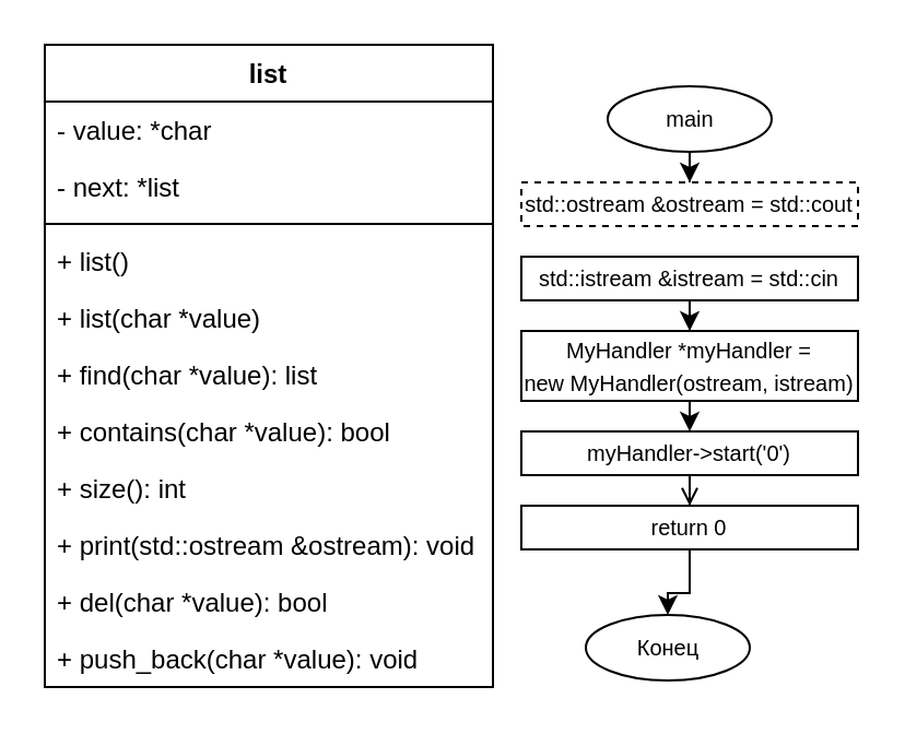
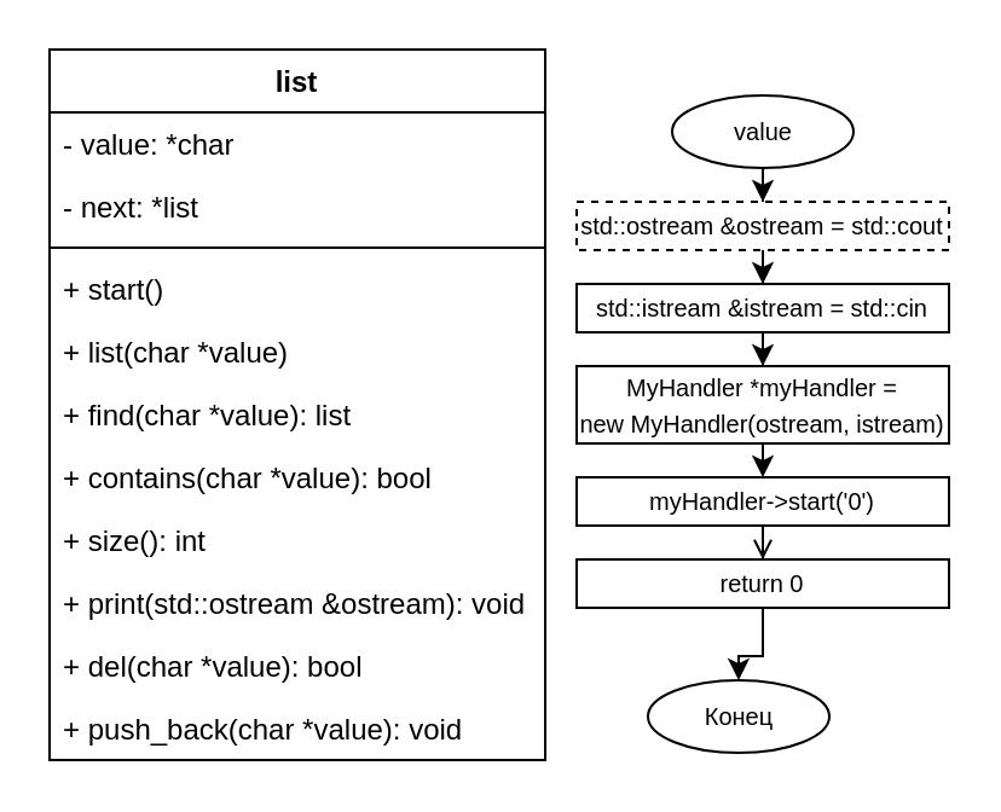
  <mxCell id="0" />
  <mxCell id="1" parent="0" />
  <mxCell id="2" value="list" style="swimlane;fontStyle=1;align=center;verticalAlign=top;childLayout=stackLayout;horizontal=1;startSize=26;horizontalStack=0;resizeParent=1;resizeParentMax=0;resizeLast=0;collapsible=1;marginBottom=0;whiteSpace=wrap;html=1;" parent="1" vertex="1"><mxGeometry x="20" y="20" width="205" height="294" as="geometry"><mxRectangle x="101" y="384" width="52" height="26" as="alternateBounds" /></mxGeometry></mxCell>
  <mxCell id="3" value="- value: *char" style="text;strokeColor=none;fillColor=none;align=left;verticalAlign=top;spacingLeft=4;spacingRight=4;overflow=hidden;rotatable=0;points=[[0,0.5],[1,0.5]];portConstraint=eastwest;whiteSpace=wrap;html=1;" parent="2" vertex="1"><mxGeometry y="26" width="205" height="26" as="geometry" /></mxCell>
  <mxCell id="4" value="- next: *list" style="text;strokeColor=none;fillColor=none;align=left;verticalAlign=top;spacingLeft=4;spacingRight=4;overflow=hidden;rotatable=0;points=[[0,0.5],[1,0.5]];portConstraint=eastwest;whiteSpace=wrap;html=1;" parent="2" vertex="1"><mxGeometry y="52" width="205" height="26" as="geometry" /></mxCell>
  <mxCell id="5" value="" style="line;strokeWidth=1;fillColor=none;align=left;verticalAlign=middle;spacingTop=-1;spacingLeft=3;spacingRight=3;rotatable=0;labelPosition=right;points=[];portConstraint=eastwest;strokeColor=inherit;" parent="2" vertex="1"><mxGeometry y="78" width="205" height="8" as="geometry" /></mxCell>
- <mxCell id="6" value="+ list()" style="text;strokeColor=none;fillColor=none;align=left;verticalAlign=top;spacingLeft=4;spacingRight=4;overflow=hidden;rotatable=0;points=[[0,0.5],[1,0.5]];portConstraint=eastwest;whiteSpace=wrap;html=1;" parent="2" vertex="1"><mxGeometry y="86" width="205" height="26" as="geometry" /></mxCell>
+ <mxCell id="6" value="+ start()" style="text;strokeColor=none;fillColor=none;align=left;verticalAlign=top;spacingLeft=4;spacingRight=4;overflow=hidden;rotatable=0;points=[[0,0.5],[1,0.5]];portConstraint=eastwest;whiteSpace=wrap;html=1;" parent="2" vertex="1"><mxGeometry y="86" width="205" height="26" as="geometry" /></mxCell>
  <mxCell id="7" value="+ list(char *value)" style="text;strokeColor=none;fillColor=none;align=left;verticalAlign=top;spacingLeft=4;spacingRight=4;overflow=hidden;rotatable=0;points=[[0,0.5],[1,0.5]];portConstraint=eastwest;whiteSpace=wrap;html=1;" parent="2" vertex="1"><mxGeometry y="112" width="205" height="26" as="geometry" /></mxCell>
  <mxCell id="8" value="+ find(char *value): list" style="text;strokeColor=none;fillColor=none;align=left;verticalAlign=top;spacingLeft=4;spacingRight=4;overflow=hidden;rotatable=0;points=[[0,0.5],[1,0.5]];portConstraint=eastwest;whiteSpace=wrap;html=1;" parent="2" vertex="1"><mxGeometry y="138" width="205" height="26" as="geometry" /></mxCell>
  <mxCell id="9" value="+ contains(char *value): bool" style="text;strokeColor=none;fillColor=none;align=left;verticalAlign=top;spacingLeft=4;spacingRight=4;overflow=hidden;rotatable=0;points=[[0,0.5],[1,0.5]];portConstraint=eastwest;whiteSpace=wrap;html=1;" parent="2" vertex="1"><mxGeometry y="164" width="205" height="26" as="geometry" /></mxCell>
  <mxCell id="10" value="+ size(): int" style="text;strokeColor=none;fillColor=none;align=left;verticalAlign=top;spacingLeft=4;spacingRight=4;overflow=hidden;rotatable=0;points=[[0,0.5],[1,0.5]];portConstraint=eastwest;whiteSpace=wrap;html=1;" parent="2" vertex="1"><mxGeometry y="190" width="205" height="26" as="geometry" /></mxCell>
  <mxCell id="11" value="+ print(std::ostream &amp;amp;ostream&lt;span style=&quot;background-color: initial;&quot;&gt;): void&lt;/span&gt;" style="text;strokeColor=none;fillColor=none;align=left;verticalAlign=top;spacingLeft=4;spacingRight=4;overflow=hidden;rotatable=0;points=[[0,0.5],[1,0.5]];portConstraint=eastwest;whiteSpace=wrap;html=1;" parent="2" vertex="1"><mxGeometry y="216" width="205" height="26" as="geometry" /></mxCell>
  <mxCell id="12" value="+ del(char *value): bool" style="text;strokeColor=none;fillColor=none;align=left;verticalAlign=top;spacingLeft=4;spacingRight=4;overflow=hidden;rotatable=0;points=[[0,0.5],[1,0.5]];portConstraint=eastwest;whiteSpace=wrap;html=1;" parent="2" vertex="1"><mxGeometry y="242" width="205" height="26" as="geometry" /></mxCell>
  <mxCell id="13" value="+ push_back(char *value): void" style="text;strokeColor=none;fillColor=none;align=left;verticalAlign=top;spacingLeft=4;spacingRight=4;overflow=hidden;rotatable=0;points=[[0,0.5],[1,0.5]];portConstraint=eastwest;whiteSpace=wrap;html=1;" parent="2" vertex="1"><mxGeometry y="268" width="205" height="26" as="geometry" /></mxCell>
  <mxCell id="14" value="" style="edgeStyle=orthogonalEdgeStyle;rounded=0;orthogonalLoop=1;jettySize=auto;html=1;" parent="1" source="15" target="17" edge="1"><mxGeometry relative="1" as="geometry" /></mxCell>
- <mxCell id="15" value="&lt;font style=&quot;font-size: 10px;&quot;&gt;main&lt;/font&gt;" style="ellipse;whiteSpace=wrap;html=1;" parent="1" vertex="1"><mxGeometry x="277.5" y="39" width="75" height="30" as="geometry" /></mxCell>
+ <mxCell id="15" value="&lt;font style=&quot;font-size: 10px;&quot;&gt;value&lt;/font&gt;" style="ellipse;whiteSpace=wrap;html=1;" parent="1" vertex="1"><mxGeometry x="277.5" y="39" width="75" height="30" as="geometry" /></mxCell>
+ <mxCell id="16" value="" style="edgeStyle=orthogonalEdgeStyle;rounded=0;orthogonalLoop=1;jettySize=auto;html=1;" parent="1" source="17" target="19" edge="1"><mxGeometry relative="1" as="geometry" /></mxCell>
  <mxCell id="17" value="&lt;font style=&quot;font-size: 10px;&quot;&gt;std::ostream &amp;amp;ostream = std::cout&lt;/font&gt;" style="whiteSpace=wrap;html=1;dashed=1;" parent="1" vertex="1"><mxGeometry x="238" y="83" width="154" height="20" as="geometry" /></mxCell>
  <mxCell id="18" value="" style="edgeStyle=orthogonalEdgeStyle;rounded=0;orthogonalLoop=1;jettySize=auto;html=1;" parent="1" source="19" target="21" edge="1"><mxGeometry relative="1" as="geometry" /></mxCell>
  <mxCell id="19" value="&lt;font style=&quot;font-size: 10px;&quot;&gt;std::istream &amp;amp;istream = std::cin&lt;/font&gt;" style="whiteSpace=wrap;html=1;" parent="1" vertex="1"><mxGeometry x="238" y="117" width="154" height="20" as="geometry" /></mxCell>
  <mxCell id="20" style="edgeStyle=orthogonalEdgeStyle;rounded=0;orthogonalLoop=1;jettySize=auto;html=1;exitX=0.5;exitY=1;exitDx=0;exitDy=0;entryX=0.5;entryY=0;entryDx=0;entryDy=0;" parent="1" source="21" target="23" edge="1"><mxGeometry relative="1" as="geometry" /></mxCell>
  <mxCell id="21" value="&lt;font style=&quot;font-size: 10px;&quot;&gt;MyHandler *myHandler = &lt;br&gt;new MyHandler(ostream, istream)&lt;/font&gt;" style="whiteSpace=wrap;html=1;" parent="1" vertex="1"><mxGeometry x="238" y="151" width="154" height="32" as="geometry" /></mxCell>
  <mxCell id="22" style="edgeStyle=orthogonalEdgeStyle;rounded=0;orthogonalLoop=1;jettySize=auto;html=1;entryX=0.5;entryY=0;entryDx=0;entryDy=0;endArrow=open;" edge="1" parent="1" source="23" target="26"><mxGeometry relative="1" as="geometry" /></mxCell>
  <mxCell id="23" value="&lt;font style=&quot;font-size: 10px;&quot;&gt;myHandler-&amp;gt;start('0')&lt;/font&gt;" style="whiteSpace=wrap;html=1;" parent="1" vertex="1"><mxGeometry x="238" y="197" width="154" height="20" as="geometry" /></mxCell>
  <mxCell id="24" style="edgeStyle=orthogonalEdgeStyle;rounded=0;orthogonalLoop=1;jettySize=auto;html=1;entryX=0.5;entryY=0;entryDx=0;entryDy=0;" parent="1" edge="1"><mxGeometry relative="1" as="geometry"><mxPoint x="269" y="230" as="targetPoint" /></mxGeometry></mxCell>
  <mxCell id="25" style="edgeStyle=orthogonalEdgeStyle;rounded=0;orthogonalLoop=1;jettySize=auto;html=1;entryX=0.5;entryY=0;entryDx=0;entryDy=0;" parent="1" source="26" target="27" edge="1"><mxGeometry relative="1" as="geometry" /></mxCell>
  <mxCell id="26" value="&lt;font style=&quot;font-size: 10px;&quot;&gt;return 0&lt;/font&gt;" style="whiteSpace=wrap;html=1;" parent="1" vertex="1"><mxGeometry x="238" y="231" width="154" height="20" as="geometry" /></mxCell>
  <mxCell id="27" value="&lt;font style=&quot;font-size: 10px;&quot;&gt;Конец&lt;/font&gt;" style="ellipse;whiteSpace=wrap;html=1;" parent="1" vertex="1"><mxGeometry x="267.5" y="281" width="75" height="30" as="geometry" /></mxCell>
